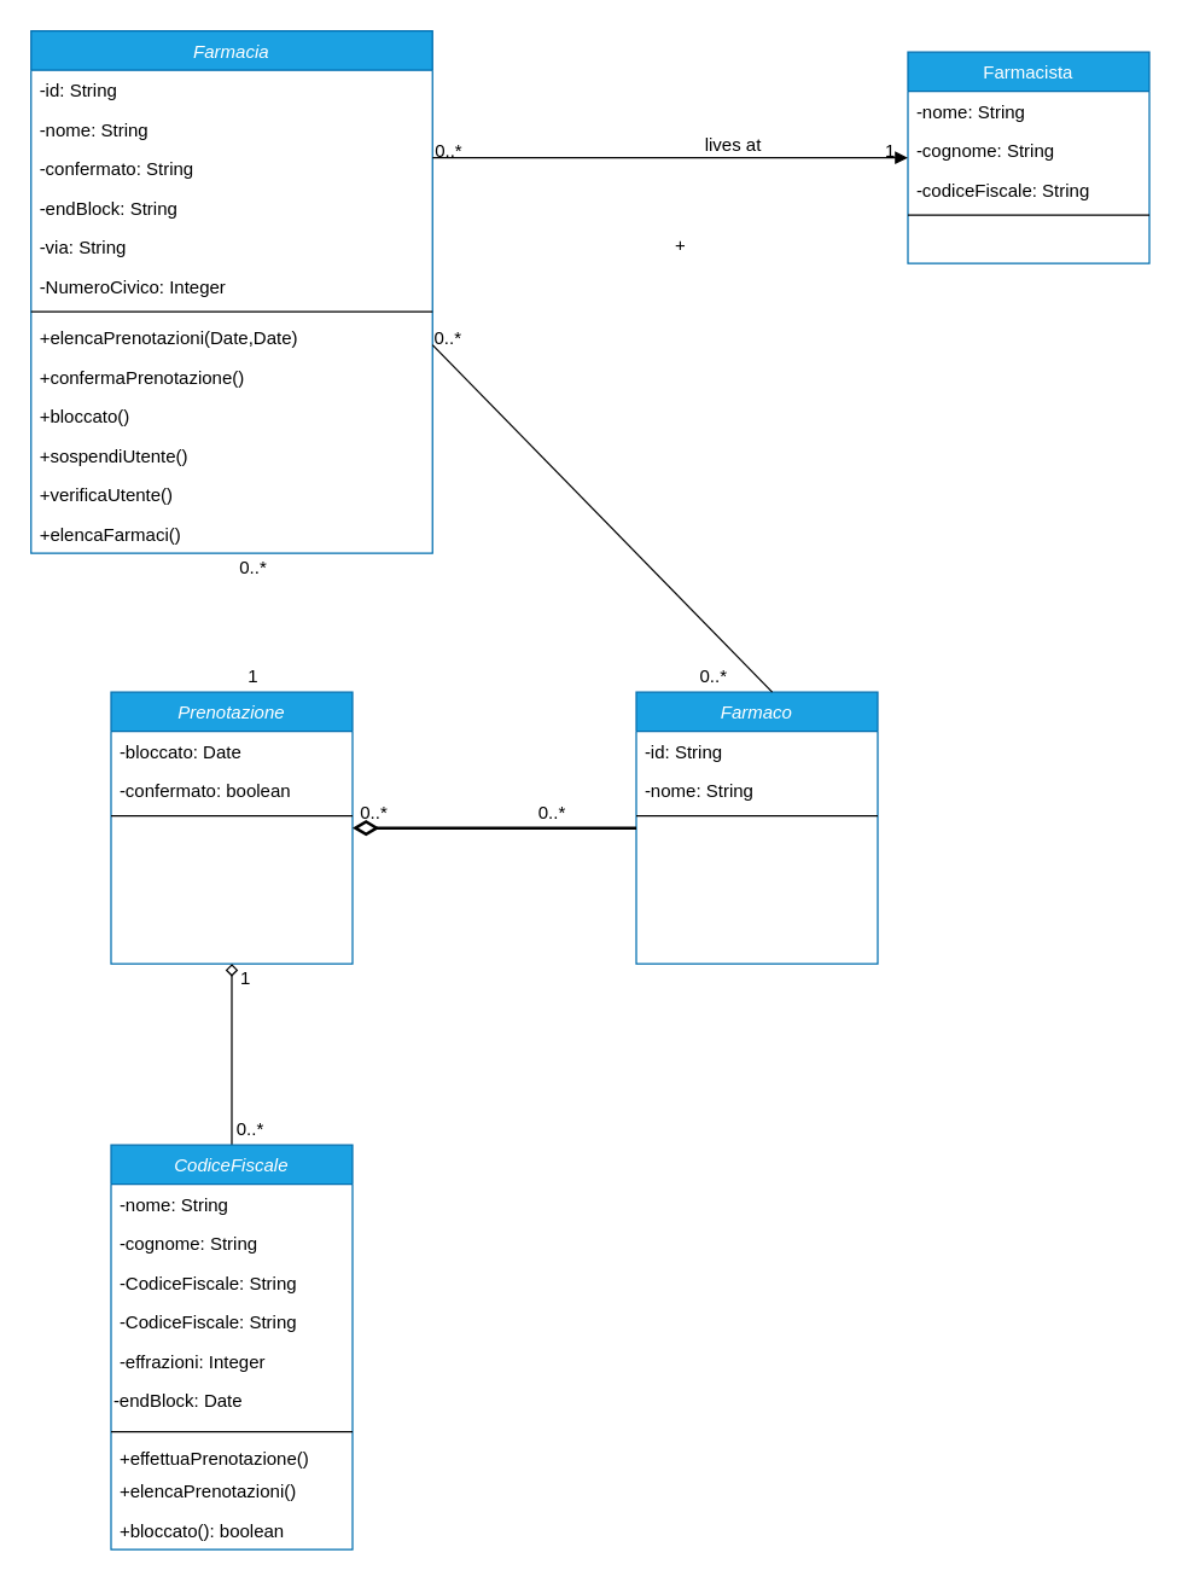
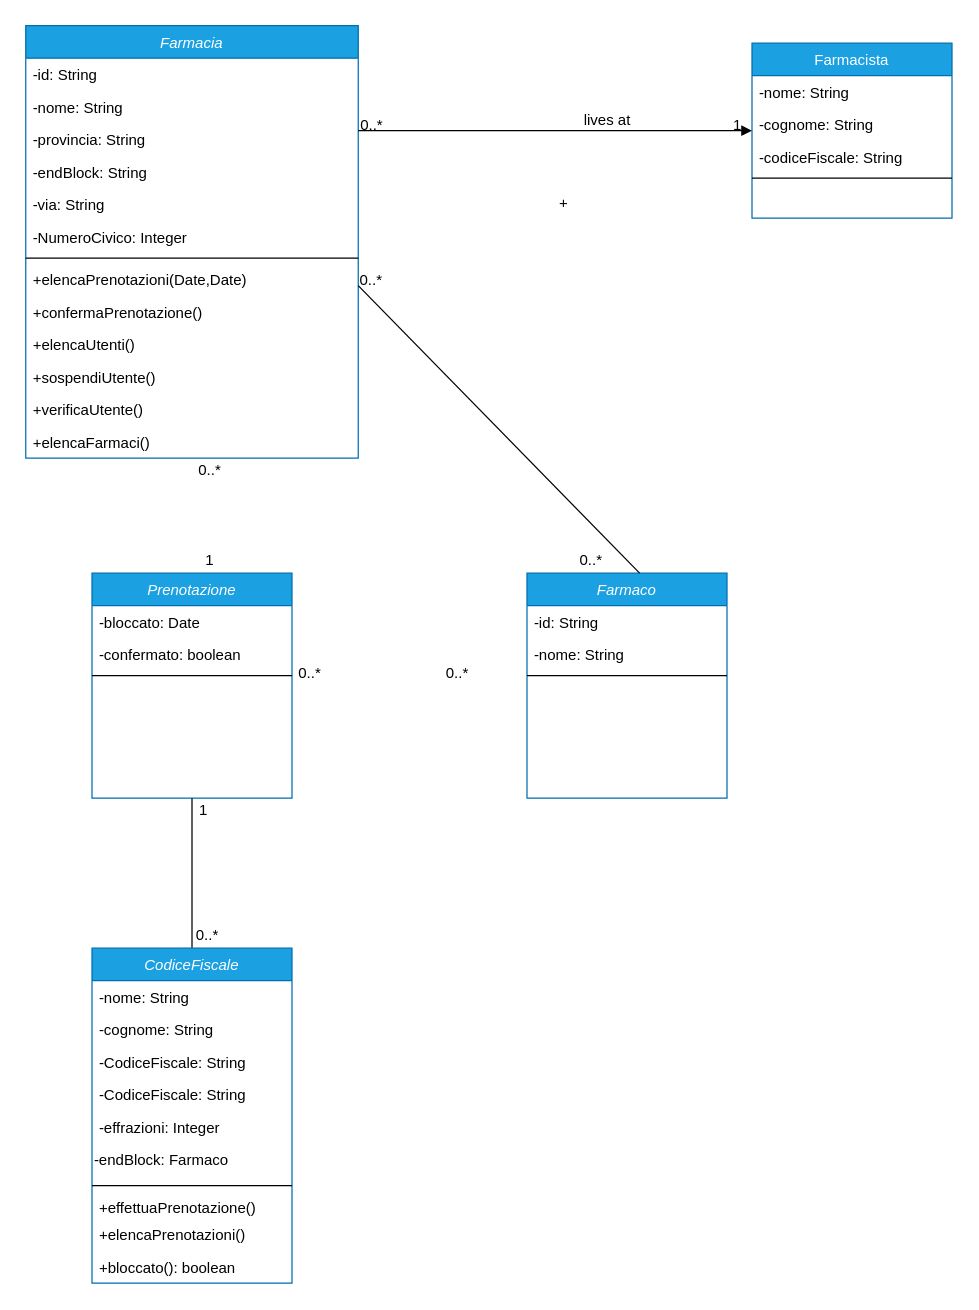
  <mxCell id="0" />
  <mxCell id="1" parent="0" />
  <mxCell id="2" value="Farmacia" style="swimlane;fontStyle=2;align=center;verticalAlign=top;childLayout=stackLayout;horizontal=1;startSize=26;horizontalStack=0;resizeParent=1;resizeLast=0;collapsible=1;marginBottom=0;rounded=0;shadow=0;strokeWidth=1;fillColor=#1ba1e2;strokeColor=#006EAF;fontColor=#ffffff;" parent="1" vertex="1"><mxGeometry x="20" y="20" width="266" height="346" as="geometry"><mxRectangle x="230" y="140" width="160" height="26" as="alternateBounds" /></mxGeometry></mxCell>
  <mxCell id="3" value="-id: String" style="text;align=left;verticalAlign=top;spacingLeft=4;spacingRight=4;overflow=hidden;rotatable=0;points=[[0,0.5],[1,0.5]];portConstraint=eastwest;" parent="2" vertex="1"><mxGeometry y="26" width="266" height="26" as="geometry" /></mxCell>
  <mxCell id="4" value="-nome: String&#10;" style="text;align=left;verticalAlign=top;spacingLeft=4;spacingRight=4;overflow=hidden;rotatable=0;points=[[0,0.5],[1,0.5]];portConstraint=eastwest;" parent="2" vertex="1"><mxGeometry y="52" width="266" height="26" as="geometry" /></mxCell>
- <mxCell id="5" value="-confermato: String" style="text;align=left;verticalAlign=top;spacingLeft=4;spacingRight=4;overflow=hidden;rotatable=0;points=[[0,0.5],[1,0.5]];portConstraint=eastwest;rounded=0;shadow=0;html=0;" parent="2" vertex="1"><mxGeometry y="78" width="266" height="26" as="geometry" /></mxCell>
+ <mxCell id="5" value="-provincia: String" style="text;align=left;verticalAlign=top;spacingLeft=4;spacingRight=4;overflow=hidden;rotatable=0;points=[[0,0.5],[1,0.5]];portConstraint=eastwest;rounded=0;shadow=0;html=0;" parent="2" vertex="1"><mxGeometry y="78" width="266" height="26" as="geometry" /></mxCell>
  <mxCell id="6" value="-endBlock: String" style="text;align=left;verticalAlign=top;spacingLeft=4;spacingRight=4;overflow=hidden;rotatable=0;points=[[0,0.5],[1,0.5]];portConstraint=eastwest;rounded=0;shadow=0;html=0;" vertex="1" parent="2"><mxGeometry y="104" width="266" height="26" as="geometry" /></mxCell>
  <mxCell id="7" value="-via: String" style="text;align=left;verticalAlign=top;spacingLeft=4;spacingRight=4;overflow=hidden;rotatable=0;points=[[0,0.5],[1,0.5]];portConstraint=eastwest;" vertex="1" parent="2"><mxGeometry y="130" width="266" height="26" as="geometry" /></mxCell>
  <mxCell id="8" value="-NumeroCivico: Integer" style="text;align=left;verticalAlign=top;spacingLeft=4;spacingRight=4;overflow=hidden;rotatable=0;points=[[0,0.5],[1,0.5]];portConstraint=eastwest;" vertex="1" parent="2"><mxGeometry y="156" width="266" height="26" as="geometry" /></mxCell>
  <mxCell id="9" value="" style="line;html=1;strokeWidth=1;align=left;verticalAlign=middle;spacingTop=-1;spacingLeft=3;spacingRight=3;rotatable=0;labelPosition=right;points=[];portConstraint=eastwest;" parent="2" vertex="1"><mxGeometry y="182" width="266" height="8" as="geometry" /></mxCell>
  <mxCell id="10" value="+elencaPrenotazioni(Date,Date)" style="text;align=left;verticalAlign=top;spacingLeft=4;spacingRight=4;overflow=hidden;rotatable=0;points=[[0,0.5],[1,0.5]];portConstraint=eastwest;" parent="2" vertex="1"><mxGeometry y="190" width="266" height="26" as="geometry" /></mxCell>
  <mxCell id="11" value="+confermaPrenotazione()" style="text;align=left;verticalAlign=top;spacingLeft=4;spacingRight=4;overflow=hidden;rotatable=0;points=[[0,0.5],[1,0.5]];portConstraint=eastwest;" parent="2" vertex="1"><mxGeometry y="216" width="266" height="26" as="geometry" /></mxCell>
- <mxCell id="12" value="+bloccato()" style="text;align=left;verticalAlign=top;spacingLeft=4;spacingRight=4;overflow=hidden;rotatable=0;points=[[0,0.5],[1,0.5]];portConstraint=eastwest;" vertex="1" parent="2"><mxGeometry y="242" width="266" height="26" as="geometry" /></mxCell>
+ <mxCell id="12" value="+elencaUtenti()" style="text;align=left;verticalAlign=top;spacingLeft=4;spacingRight=4;overflow=hidden;rotatable=0;points=[[0,0.5],[1,0.5]];portConstraint=eastwest;" vertex="1" parent="2"><mxGeometry y="242" width="266" height="26" as="geometry" /></mxCell>
  <mxCell id="13" value="+sospendiUtente()" style="text;align=left;verticalAlign=top;spacingLeft=4;spacingRight=4;overflow=hidden;rotatable=0;points=[[0,0.5],[1,0.5]];portConstraint=eastwest;" vertex="1" parent="2"><mxGeometry y="268" width="266" height="26" as="geometry" /></mxCell>
  <mxCell id="14" value="+verificaUtente()" style="text;align=left;verticalAlign=top;spacingLeft=4;spacingRight=4;overflow=hidden;rotatable=0;points=[[0,0.5],[1,0.5]];portConstraint=eastwest;" vertex="1" parent="2"><mxGeometry y="294" width="266" height="26" as="geometry" /></mxCell>
  <mxCell id="15" value="+elencaFarmaci()" style="text;align=left;verticalAlign=top;spacingLeft=4;spacingRight=4;overflow=hidden;rotatable=0;points=[[0,0.5],[1,0.5]];portConstraint=eastwest;" vertex="1" parent="2"><mxGeometry y="320" width="266" height="26" as="geometry" /></mxCell>
  <mxCell id="16" value="Farmacista" style="swimlane;fontStyle=0;align=center;verticalAlign=top;childLayout=stackLayout;horizontal=1;startSize=26;horizontalStack=0;resizeParent=1;resizeLast=0;collapsible=1;marginBottom=0;rounded=0;shadow=0;strokeWidth=1;fillColor=#1ba1e2;strokeColor=#006EAF;fontColor=#ffffff;" parent="1" vertex="1"><mxGeometry x="601" y="34" width="160" height="140" as="geometry"><mxRectangle x="550" y="140" width="160" height="26" as="alternateBounds" /></mxGeometry></mxCell>
  <mxCell id="17" value="-nome: String" style="text;align=left;verticalAlign=top;spacingLeft=4;spacingRight=4;overflow=hidden;rotatable=0;points=[[0,0.5],[1,0.5]];portConstraint=eastwest;" parent="16" vertex="1"><mxGeometry y="26" width="160" height="26" as="geometry" /></mxCell>
  <mxCell id="18" value="-cognome: String" style="text;align=left;verticalAlign=top;spacingLeft=4;spacingRight=4;overflow=hidden;rotatable=0;points=[[0,0.5],[1,0.5]];portConstraint=eastwest;rounded=0;shadow=0;html=0;" parent="16" vertex="1"><mxGeometry y="52" width="160" height="26" as="geometry" /></mxCell>
  <mxCell id="19" value="-codiceFiscale: String" style="text;align=left;verticalAlign=top;spacingLeft=4;spacingRight=4;overflow=hidden;rotatable=0;points=[[0,0.5],[1,0.5]];portConstraint=eastwest;rounded=0;shadow=0;html=0;" parent="16" vertex="1"><mxGeometry y="78" width="160" height="26" as="geometry" /></mxCell>
  <mxCell id="20" value="" style="line;html=1;strokeWidth=1;align=left;verticalAlign=middle;spacingTop=-1;spacingLeft=3;spacingRight=3;rotatable=0;labelPosition=right;points=[];portConstraint=eastwest;" parent="16" vertex="1"><mxGeometry y="104" width="160" height="8" as="geometry" /></mxCell>
  <mxCell id="21" value="" style="endArrow=block;shadow=0;strokeWidth=1;rounded=0;endFill=1;edgeStyle=elbowEdgeStyle;elbow=vertical;" parent="1" source="2" target="16" edge="1"><mxGeometry x="0.5" y="41" relative="1" as="geometry"><mxPoint x="121" y="110" as="sourcePoint" /><mxPoint x="281" y="110" as="targetPoint" /><mxPoint x="-40" y="32" as="offset" /></mxGeometry></mxCell>
  <mxCell id="22" value="0..*" style="resizable=0;align=left;verticalAlign=bottom;labelBackgroundColor=none;fontSize=12;" parent="21" connectable="0" vertex="1"><mxGeometry x="-1" relative="1" as="geometry"><mxPoint y="4" as="offset" /></mxGeometry></mxCell>
  <mxCell id="23" value="1" style="resizable=0;align=right;verticalAlign=bottom;labelBackgroundColor=none;fontSize=12;" parent="21" connectable="0" vertex="1"><mxGeometry x="1" relative="1" as="geometry"><mxPoint x="-7" y="4" as="offset" /></mxGeometry></mxCell>
  <mxCell id="24" value="lives at" style="text;html=1;resizable=0;points=[];;align=center;verticalAlign=middle;labelBackgroundColor=none;rounded=0;shadow=0;strokeWidth=1;fontSize=12;" parent="21" vertex="1" connectable="0"><mxGeometry x="0.5" y="49" relative="1" as="geometry"><mxPoint x="-38" y="40" as="offset" /></mxGeometry></mxCell>
  <mxCell id="25" value="Farmaco" style="swimlane;fontStyle=2;align=center;verticalAlign=top;childLayout=stackLayout;horizontal=1;startSize=26;horizontalStack=0;resizeParent=1;resizeLast=0;collapsible=1;marginBottom=0;rounded=0;shadow=0;strokeWidth=1;fillColor=#1ba1e2;strokeColor=#006EAF;fontColor=#ffffff;" parent="1" vertex="1"><mxGeometry x="421" y="458" width="160" height="180" as="geometry"><mxRectangle x="230" y="140" width="160" height="26" as="alternateBounds" /></mxGeometry></mxCell>
  <mxCell id="26" value="-id: String" style="text;align=left;verticalAlign=top;spacingLeft=4;spacingRight=4;overflow=hidden;rotatable=0;points=[[0,0.5],[1,0.5]];portConstraint=eastwest;" vertex="1" parent="25"><mxGeometry y="26" width="160" height="26" as="geometry" /></mxCell>
  <mxCell id="27" value="-nome: String&#10;" style="text;align=left;verticalAlign=top;spacingLeft=4;spacingRight=4;overflow=hidden;rotatable=0;points=[[0,0.5],[1,0.5]];portConstraint=eastwest;" parent="25" vertex="1"><mxGeometry y="52" width="160" height="26" as="geometry" /></mxCell>
  <mxCell id="28" value="" style="line;html=1;strokeWidth=1;align=left;verticalAlign=middle;spacingTop=-1;spacingLeft=3;spacingRight=3;rotatable=0;labelPosition=right;points=[];portConstraint=eastwest;" parent="25" vertex="1"><mxGeometry y="78" width="160" height="8" as="geometry" /></mxCell>
  <mxCell id="29" value="Prenotazione" style="swimlane;fontStyle=2;align=center;verticalAlign=top;childLayout=stackLayout;horizontal=1;startSize=26;horizontalStack=0;resizeParent=1;resizeLast=0;collapsible=1;marginBottom=0;rounded=0;shadow=0;strokeWidth=1;fillColor=#1ba1e2;strokeColor=#006EAF;fontColor=#ffffff;" parent="1" vertex="1"><mxGeometry x="73" y="458" width="160" height="180" as="geometry"><mxRectangle x="230" y="140" width="160" height="26" as="alternateBounds" /></mxGeometry></mxCell>
  <mxCell id="30" value="-bloccato: Date&#10;" style="text;align=left;verticalAlign=top;spacingLeft=4;spacingRight=4;overflow=hidden;rotatable=0;points=[[0,0.5],[1,0.5]];portConstraint=eastwest;" parent="29" vertex="1"><mxGeometry y="26" width="160" height="26" as="geometry" /></mxCell>
  <mxCell id="31" value="-confermato: boolean" style="text;align=left;verticalAlign=top;spacingLeft=4;spacingRight=4;overflow=hidden;rotatable=0;points=[[0,0.5],[1,0.5]];portConstraint=eastwest;" vertex="1" parent="29"><mxGeometry y="52" width="160" height="26" as="geometry" /></mxCell>
  <mxCell id="32" value="" style="line;html=1;strokeWidth=1;align=left;verticalAlign=middle;spacingTop=-1;spacingLeft=3;spacingRight=3;rotatable=0;labelPosition=right;points=[];portConstraint=eastwest;" parent="29" vertex="1"><mxGeometry y="78" width="160" height="8" as="geometry" /></mxCell>
- <mxCell id="33" value="" style="endArrow=diamond;html=1;exitX=0.5;exitY=0;exitDx=0;exitDy=0;entryX=0.5;entryY=1;entryDx=0;entryDy=0;endFill=0;" parent="1" source="44" target="29" edge="1"><mxGeometry width="50" height="50" relative="1" as="geometry"><mxPoint x="154" y="758" as="sourcePoint" /><mxPoint x="687" y="558" as="targetPoint" /></mxGeometry></mxCell>
- <mxCell id="34" value="" style="endArrow=none;html=1;exitX=1;exitY=0.5;exitDx=0;exitDy=0;entryX=0;entryY=0.5;entryDx=0;entryDy=0;endFill=0;startSize=12;sourcePerimeterSpacing=13;strokeWidth=2;startArrow=diamondThin;startFill=0;" parent="1" source="29" target="25" edge="1"><mxGeometry width="50" height="50" relative="1" as="geometry"><mxPoint x="241" y="531" as="sourcePoint" /><mxPoint x="697" y="558" as="targetPoint" /></mxGeometry></mxCell>
+ <mxCell id="33" value="" style="endArrow=none;html=1;exitX=0.5;exitY=0;exitDx=0;exitDy=0;entryX=0.5;entryY=1;entryDx=0;entryDy=0;endFill=0;" parent="1" source="44" target="29" edge="1"><mxGeometry width="50" height="50" relative="1" as="geometry"><mxPoint x="154" y="758" as="sourcePoint" /><mxPoint x="687" y="558" as="targetPoint" /></mxGeometry></mxCell>
  <mxCell id="35" value="" style="endArrow=none;html=1;entryX=0.563;entryY=0;entryDx=0;entryDy=0;entryPerimeter=0;endFill=0;" parent="1" target="25" edge="1"><mxGeometry width="50" height="50" relative="1" as="geometry"><mxPoint x="286" y="228" as="sourcePoint" /><mxPoint x="711" y="398" as="targetPoint" /></mxGeometry></mxCell>
  <mxCell id="36" value="0..*" style="text;html=1;align=center;verticalAlign=middle;resizable=0;points=[];autosize=1;strokeColor=none;" parent="1" vertex="1"><mxGeometry x="281" y="214" width="30" height="20" as="geometry" /></mxCell>
  <mxCell id="37" value="0..*" style="text;html=1;align=center;verticalAlign=middle;resizable=0;points=[];autosize=1;strokeColor=none;" parent="1" vertex="1"><mxGeometry x="457" y="438" width="30" height="20" as="geometry" /></mxCell>
  <mxCell id="38" value="1" style="text;html=1;align=center;verticalAlign=middle;resizable=0;points=[];autosize=1;strokeColor=none;" parent="1" vertex="1"><mxGeometry x="157" y="438" width="20" height="20" as="geometry" /></mxCell>
  <mxCell id="39" value="0..*" style="text;html=1;align=center;verticalAlign=middle;resizable=0;points=[];autosize=1;strokeColor=none;" parent="1" vertex="1"><mxGeometry x="152" y="366" width="30" height="20" as="geometry" /></mxCell>
  <mxCell id="40" value="1" style="text;html=1;align=center;verticalAlign=middle;resizable=0;points=[];autosize=1;strokeColor=none;" parent="1" vertex="1"><mxGeometry x="152" y="638" width="20" height="20" as="geometry" /></mxCell>
  <mxCell id="41" value="0..*" style="text;html=1;align=center;verticalAlign=middle;resizable=0;points=[];autosize=1;strokeColor=none;" parent="1" vertex="1"><mxGeometry x="150" y="738" width="30" height="20" as="geometry" /></mxCell>
  <mxCell id="42" value="0..*" style="text;html=1;align=center;verticalAlign=middle;resizable=0;points=[];autosize=1;strokeColor=none;" parent="1" vertex="1"><mxGeometry x="232" y="528" width="30" height="20" as="geometry" /></mxCell>
  <mxCell id="43" value="0..*" style="text;html=1;align=center;verticalAlign=middle;resizable=0;points=[];autosize=1;strokeColor=none;" parent="1" vertex="1"><mxGeometry x="350" y="528" width="30" height="20" as="geometry" /></mxCell>
  <mxCell id="44" value="CodiceFiscale" style="swimlane;fontStyle=2;align=center;verticalAlign=top;childLayout=stackLayout;horizontal=1;startSize=26;horizontalStack=0;resizeParent=1;resizeLast=0;collapsible=1;marginBottom=0;rounded=0;shadow=0;strokeWidth=1;fillColor=#1ba1e2;strokeColor=#006EAF;fontColor=#ffffff;" vertex="1" parent="1"><mxGeometry x="73" y="758" width="160" height="268" as="geometry"><mxRectangle x="230" y="140" width="160" height="26" as="alternateBounds" /></mxGeometry></mxCell>
  <mxCell id="45" value="-nome: String&#10;" style="text;align=left;verticalAlign=top;spacingLeft=4;spacingRight=4;overflow=hidden;rotatable=0;points=[[0,0.5],[1,0.5]];portConstraint=eastwest;" vertex="1" parent="44"><mxGeometry y="26" width="160" height="26" as="geometry" /></mxCell>
  <mxCell id="46" value="-cognome: String" style="text;align=left;verticalAlign=top;spacingLeft=4;spacingRight=4;overflow=hidden;rotatable=0;points=[[0,0.5],[1,0.5]];portConstraint=eastwest;" vertex="1" parent="44"><mxGeometry y="52" width="160" height="26" as="geometry" /></mxCell>
  <mxCell id="47" value="-CodiceFiscale: String" style="text;align=left;verticalAlign=top;spacingLeft=4;spacingRight=4;overflow=hidden;rotatable=0;points=[[0,0.5],[1,0.5]];portConstraint=eastwest;" vertex="1" parent="44"><mxGeometry y="78" width="160" height="26" as="geometry" /></mxCell>
  <mxCell id="48" value="-CodiceFiscale: String" style="text;align=left;verticalAlign=top;spacingLeft=4;spacingRight=4;overflow=hidden;rotatable=0;points=[[0,0.5],[1,0.5]];portConstraint=eastwest;" vertex="1" parent="44"><mxGeometry y="104" width="160" height="26" as="geometry" /></mxCell>
  <mxCell id="49" value="-effrazioni: Integer" style="text;align=left;verticalAlign=top;spacingLeft=4;spacingRight=4;overflow=hidden;rotatable=0;points=[[0,0.5],[1,0.5]];portConstraint=eastwest;" vertex="1" parent="44"><mxGeometry y="130" width="160" height="26" as="geometry" /></mxCell>
- <mxCell id="50" value="&lt;font face=&quot;helvetica&quot;&gt;-endBlock: Date&lt;/font&gt;" style="text;whiteSpace=wrap;html=1;" vertex="1" parent="44"><mxGeometry y="156" width="160" height="30" as="geometry" /></mxCell>
+ <mxCell id="50" value="&lt;font face=&quot;helvetica&quot;&gt;-endBlock: Farmaco&lt;/font&gt;" style="text;whiteSpace=wrap;html=1;" vertex="1" parent="44"><mxGeometry y="156" width="160" height="30" as="geometry" /></mxCell>
  <mxCell id="51" value="" style="line;html=1;strokeWidth=1;align=left;verticalAlign=middle;spacingTop=-1;spacingLeft=3;spacingRight=3;rotatable=0;labelPosition=right;points=[];portConstraint=eastwest;" vertex="1" parent="44"><mxGeometry y="186" width="160" height="8" as="geometry" /></mxCell>
  <mxCell id="52" value="+effettuaPrenotazione()" style="text;align=left;verticalAlign=top;spacingLeft=4;spacingRight=4;overflow=hidden;rotatable=0;points=[[0,0.5],[1,0.5]];portConstraint=eastwest;" vertex="1" parent="44"><mxGeometry y="194" width="160" height="22" as="geometry" /></mxCell>
  <mxCell id="53" value="+elencaPrenotazioni()" style="text;align=left;verticalAlign=top;spacingLeft=4;spacingRight=4;overflow=hidden;rotatable=0;points=[[0,0.5],[1,0.5]];portConstraint=eastwest;" vertex="1" parent="44"><mxGeometry y="216" width="160" height="26" as="geometry" /></mxCell>
  <mxCell id="54" value="+bloccato(): boolean" style="text;align=left;verticalAlign=top;spacingLeft=4;spacingRight=4;overflow=hidden;rotatable=0;points=[[0,0.5],[1,0.5]];portConstraint=eastwest;" vertex="1" parent="44"><mxGeometry y="242" width="160" height="26" as="geometry" /></mxCell>
  <mxCell id="55" value="+" style="text;align=left;verticalAlign=top;spacingLeft=4;spacingRight=4;overflow=hidden;rotatable=0;points=[[0,0.5],[1,0.5]];portConstraint=eastwest;" vertex="1" parent="1"><mxGeometry x="441" y="148" width="160" height="26" as="geometry" /></mxCell>
